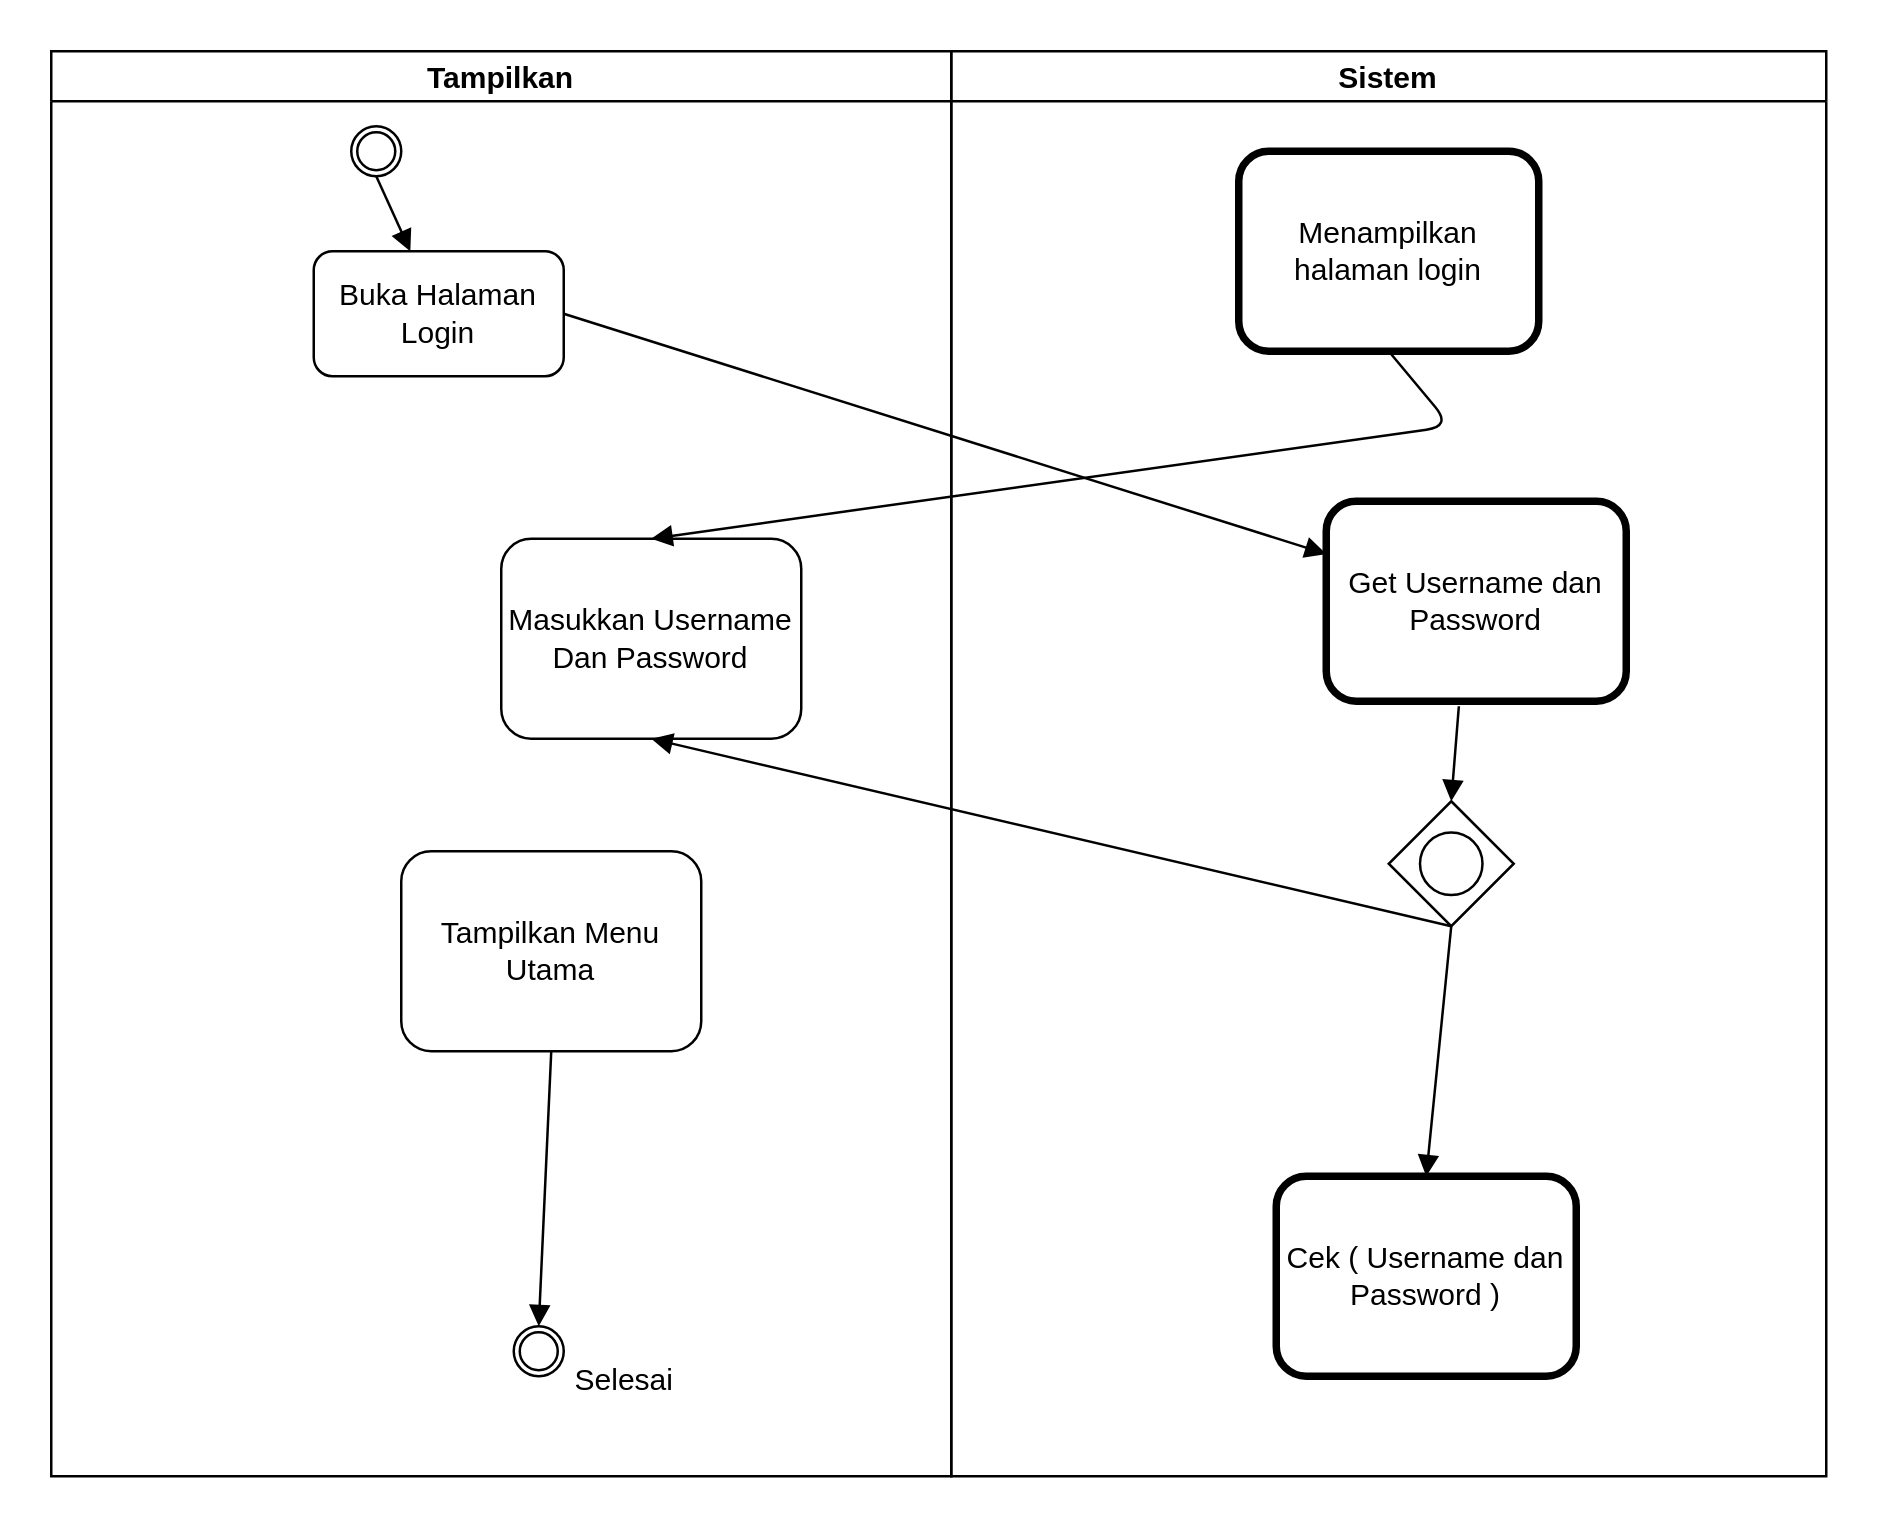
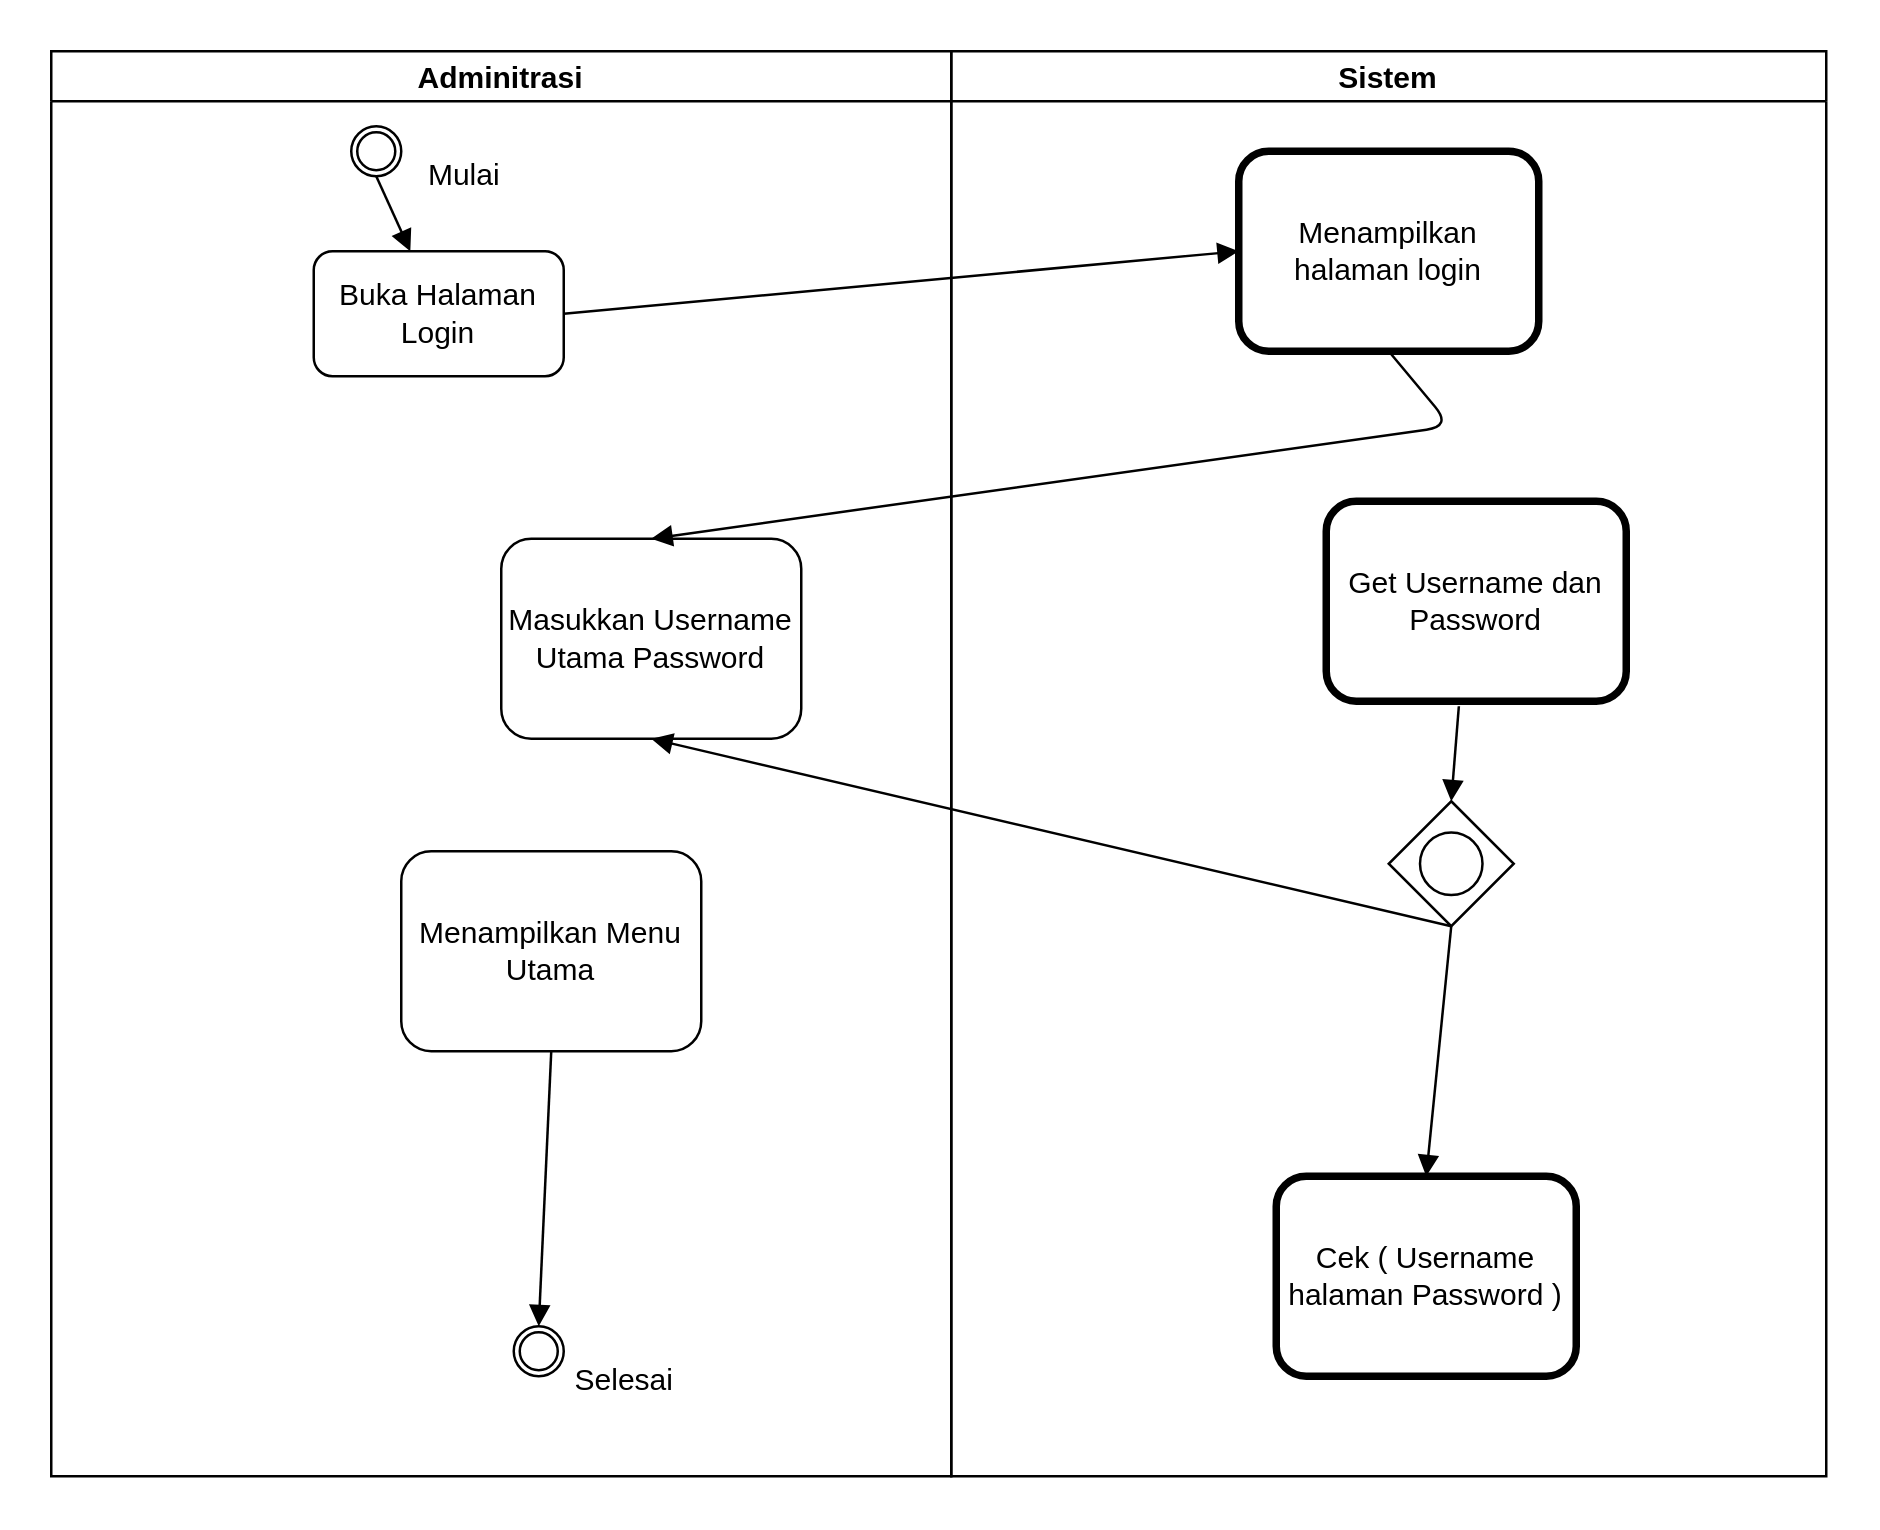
  <mxCell id="0" />
  <mxCell id="1" parent="0" />
  <mxCell id="2" value="Sistem" style="swimlane;startSize=20;" vertex="1" parent="1"><mxGeometry x="380" y="20" width="350" height="570" as="geometry" /></mxCell>
  <mxCell id="3" value="" style="shape=mxgraph.bpmn.shape;html=1;verticalLabelPosition=bottom;labelBackgroundColor=#ffffff;verticalAlign=top;align=center;perimeter=rhombusPerimeter;background=gateway;outlineConnect=0;outline=standard;symbol=general;" vertex="1" parent="2"><mxGeometry x="175" y="300" width="50" height="50" as="geometry" /></mxCell>
  <mxCell id="4" value="Menampilkan halaman login" style="shape=ext;rounded=1;html=1;whiteSpace=wrap;strokeWidth=3;" vertex="1" parent="2"><mxGeometry x="115" y="40" width="120" height="80" as="geometry" /></mxCell>
  <mxCell id="5" value="Get Username dan Password" style="shape=ext;rounded=1;html=1;whiteSpace=wrap;strokeWidth=3;" vertex="1" parent="2"><mxGeometry x="150" y="180" width="120" height="80" as="geometry" /></mxCell>
- <mxCell id="6" value="Cek ( Username dan Password )" style="shape=ext;rounded=1;html=1;whiteSpace=wrap;strokeWidth=3;" vertex="1" parent="2"><mxGeometry x="130" y="450" width="120" height="80" as="geometry" /></mxCell>
+ <mxCell id="6" value="Cek ( Username halaman Password )" style="shape=ext;rounded=1;html=1;whiteSpace=wrap;strokeWidth=3;" vertex="1" parent="2"><mxGeometry x="130" y="450" width="120" height="80" as="geometry" /></mxCell>
  <mxCell id="7" value="" style="endArrow=block;endFill=1;endSize=6;html=1;exitX=0.442;exitY=1.025;exitDx=0;exitDy=0;entryX=0.5;entryY=0;entryDx=0;entryDy=0;exitPerimeter=0;" edge="1" parent="2" source="5" target="3"><mxGeometry width="100" relative="1" as="geometry"><mxPoint x="70" y="220" as="sourcePoint" /><mxPoint x="170" y="220" as="targetPoint" /></mxGeometry></mxCell>
- <mxCell id="8" value="Tampilkan" style="swimlane;startSize=20;" vertex="1" parent="1"><mxGeometry x="20" y="20" width="360" height="570" as="geometry" /></mxCell>
+ <mxCell id="8" value="Adminitrasi" style="swimlane;startSize=20;" vertex="1" parent="1"><mxGeometry x="20" y="20" width="360" height="570" as="geometry" /></mxCell>
  <mxCell id="9" value="Buka Halaman Login" style="shape=ext;rounded=1;html=1;whiteSpace=wrap;" vertex="1" parent="8"><mxGeometry x="105" y="80" width="100" height="50" as="geometry" /></mxCell>
- <mxCell id="10" value="Masukkan Username Dan Password" style="shape=ext;rounded=1;html=1;whiteSpace=wrap;" vertex="1" parent="8"><mxGeometry x="180" y="195" width="120" height="80" as="geometry" /></mxCell>
- <mxCell id="11" value="Tampilkan Menu Utama" style="shape=ext;rounded=1;html=1;whiteSpace=wrap;" vertex="1" parent="8"><mxGeometry x="140" y="320" width="120" height="80" as="geometry" /></mxCell>
+ <mxCell id="10" value="Masukkan Username Utama Password" style="shape=ext;rounded=1;html=1;whiteSpace=wrap;" vertex="1" parent="8"><mxGeometry x="180" y="195" width="120" height="80" as="geometry" /></mxCell>
+ <mxCell id="11" value="Menampilkan Menu Utama" style="shape=ext;rounded=1;html=1;whiteSpace=wrap;" vertex="1" parent="8"><mxGeometry x="140" y="320" width="120" height="80" as="geometry" /></mxCell>
  <mxCell id="12" value="" style="shape=mxgraph.bpmn.shape;html=1;verticalLabelPosition=bottom;labelBackgroundColor=#ffffff;verticalAlign=top;align=center;perimeter=ellipsePerimeter;outlineConnect=0;outline=throwing;symbol=general;" vertex="1" parent="8"><mxGeometry x="120" y="30" width="20" height="20" as="geometry" /></mxCell>
+ <mxCell id="13" value="Mulai" style="text;html=1;align=center;verticalAlign=middle;resizable=0;points=[];autosize=1;" vertex="1" parent="8"><mxGeometry x="145" y="40" width="40" height="20" as="geometry" /></mxCell>
  <mxCell id="14" value="" style="shape=mxgraph.bpmn.shape;html=1;verticalLabelPosition=bottom;labelBackgroundColor=#ffffff;verticalAlign=top;align=center;perimeter=ellipsePerimeter;outlineConnect=0;outline=throwing;symbol=general;" vertex="1" parent="8"><mxGeometry x="185" y="510" width="20" height="20" as="geometry" /></mxCell>
  <mxCell id="15" value="" style="endArrow=block;endFill=1;endSize=6;html=1;exitX=0.5;exitY=1;exitDx=0;exitDy=0;" edge="1" parent="8" source="12" target="9"><mxGeometry width="100" relative="1" as="geometry"><mxPoint x="430" y="220" as="sourcePoint" /><mxPoint x="530" y="220" as="targetPoint" /></mxGeometry></mxCell>
  <mxCell id="16" value="" style="endArrow=block;endFill=1;endSize=6;html=1;exitX=0.5;exitY=1;exitDx=0;exitDy=0;entryX=0.5;entryY=0;entryDx=0;entryDy=0;" edge="1" parent="8" source="11" target="14"><mxGeometry width="100" relative="1" as="geometry"><mxPoint x="430" y="440" as="sourcePoint" /><mxPoint x="530" y="440" as="targetPoint" /></mxGeometry></mxCell>
- <mxCell id="17" value="" style="endArrow=block;endFill=1;endSize=6;html=1;exitX=1;exitY=0.5;exitDx=0;exitDy=0;" edge="1" parent="1" source="9" target="5"><mxGeometry width="100" relative="1" as="geometry"><mxPoint x="450" y="240" as="sourcePoint" /><mxPoint x="550" y="240" as="targetPoint" /></mxGeometry></mxCell>
+ <mxCell id="17" value="" style="endArrow=block;endFill=1;endSize=6;html=1;exitX=1;exitY=0.5;exitDx=0;exitDy=0;entryX=0;entryY=0.5;entryDx=0;entryDy=0;" edge="1" parent="1" source="9" target="4"><mxGeometry width="100" relative="1" as="geometry"><mxPoint x="450" y="240" as="sourcePoint" /><mxPoint x="550" y="240" as="targetPoint" /></mxGeometry></mxCell>
  <mxCell id="18" value="" style="endArrow=block;endFill=1;endSize=6;html=1;exitX=0.5;exitY=1;exitDx=0;exitDy=0;entryX=0.5;entryY=0;entryDx=0;entryDy=0;" edge="1" parent="1" source="4" target="10"><mxGeometry width="100" relative="1" as="geometry"><mxPoint x="450" y="240" as="sourcePoint" /><mxPoint x="550" y="240" as="targetPoint" /><Array as="points"><mxPoint x="580" y="170" /></Array></mxGeometry></mxCell>
  <mxCell id="19" value="" style="endArrow=block;endFill=1;endSize=6;html=1;entryX=0.5;entryY=1;entryDx=0;entryDy=0;exitX=0.5;exitY=1;exitDx=0;exitDy=0;" edge="1" parent="1" source="3" target="10"><mxGeometry width="100" relative="1" as="geometry"><mxPoint x="450" y="240" as="sourcePoint" /><mxPoint x="550" y="240" as="targetPoint" /></mxGeometry></mxCell>
  <mxCell id="20" value="" style="endArrow=block;endFill=1;endSize=6;html=1;entryX=0.5;entryY=0;entryDx=0;entryDy=0;" edge="1" parent="1" target="6"><mxGeometry width="100" relative="1" as="geometry"><mxPoint x="580" y="370" as="sourcePoint" /><mxPoint x="550" y="460" as="targetPoint" /></mxGeometry></mxCell>
  <mxCell id="21" value="Selesai" style="text;html=1;align=center;verticalAlign=middle;resizable=0;points=[];autosize=1;" vertex="1" parent="1"><mxGeometry x="224" y="542" width="50" height="20" as="geometry" /></mxCell>
